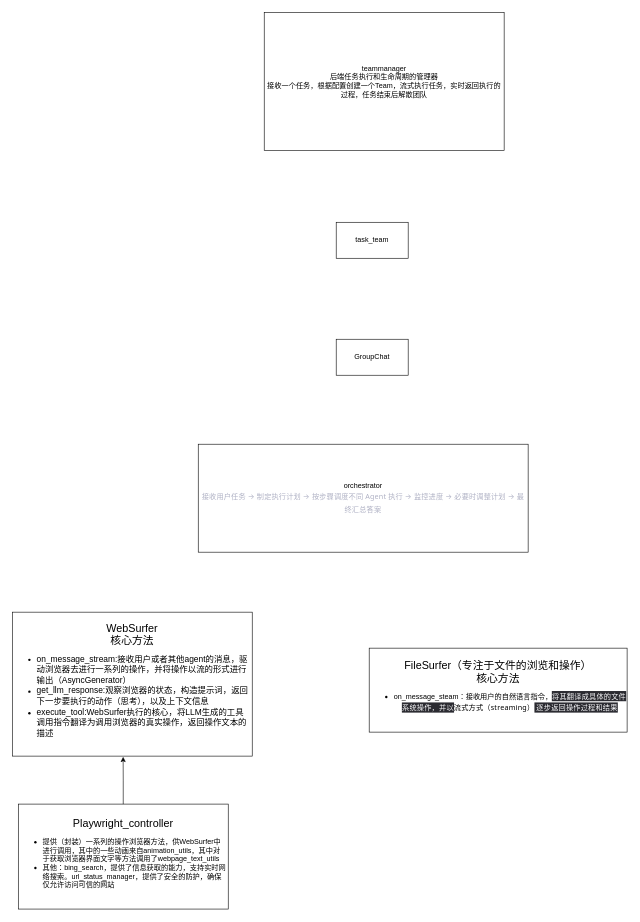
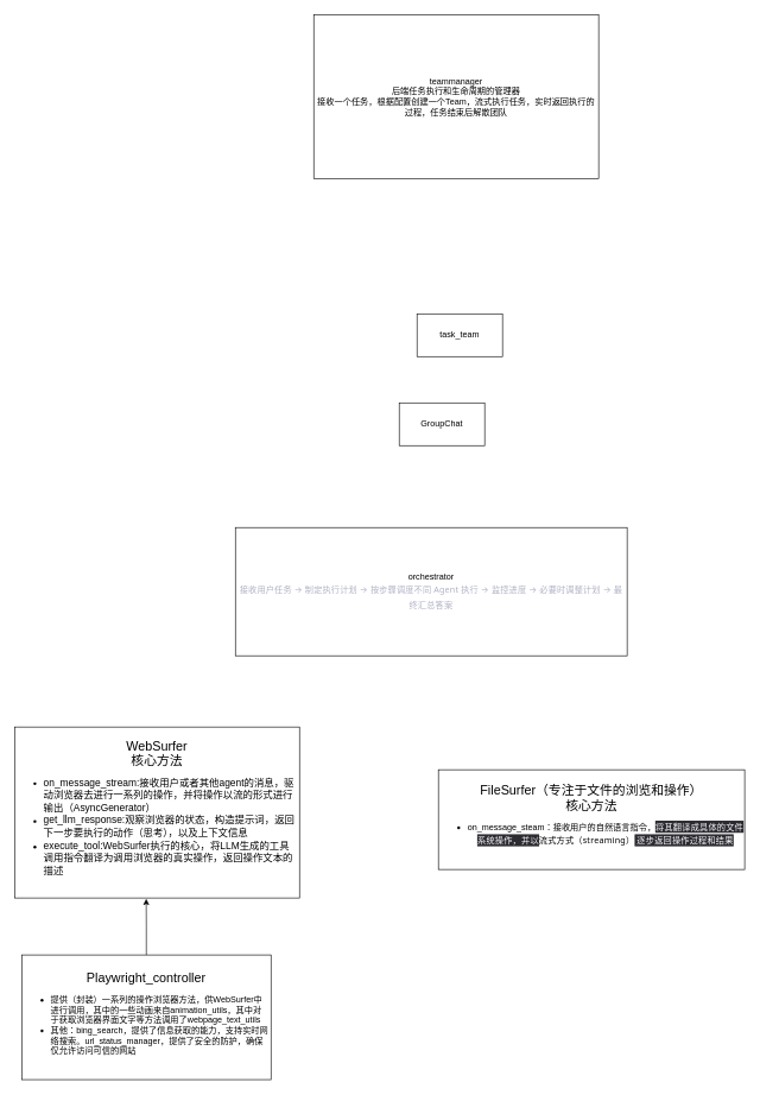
  <mxCell id="0" />
  <mxCell id="1" parent="0" />
  <mxCell id="2" value="&lt;font style=&quot;font-size: 18px;&quot;&gt;WebSurfer&lt;/font&gt;&lt;div style=&quot;line-height: 140%;&quot;&gt;&lt;font style=&quot;font-size: 18px;&quot;&gt;&lt;font style=&quot;&quot;&gt;核心方法&lt;/font&gt;&lt;br&gt;&lt;/font&gt;&lt;div style=&quot;text-align: left;&quot;&gt;&lt;ul&gt;&lt;li&gt;&lt;span style=&quot;background-color: transparent; color: light-dark(rgb(0, 0, 0), rgb(255, 255, 255));&quot;&gt;&lt;font style=&quot;font-size: 14px;&quot;&gt;on_message_stream:接收用户或者其他agent的消息，驱动浏览器去进行一系列的操作，并将操作以流的形式进行输出（AsyncGenerator）&lt;/font&gt;&lt;/span&gt;&lt;/li&gt;&lt;li&gt;&lt;span style=&quot;background-color: transparent; color: light-dark(rgb(0, 0, 0), rgb(255, 255, 255));&quot;&gt;&lt;font style=&quot;font-size: 14px;&quot;&gt;get_llm_response:观察浏览器的状态，构造提示词，返回下一步要执行的动作（思考），以及上下文信息&lt;/font&gt;&lt;/span&gt;&lt;/li&gt;&lt;li&gt;&lt;font style=&quot;font-size: 14px;&quot;&gt;execute_tool:WebSurfer执行的核心，将LLM生成的工具调用指令翻译为调用浏览器的真实操作，返回操作文本的描述&lt;/font&gt;&lt;/li&gt;&lt;/ul&gt;&lt;/div&gt;&lt;/div&gt;" style="rounded=0;whiteSpace=wrap;html=1;" vertex="1" parent="1"><mxGeometry x="20" y="1020" width="400" height="240" as="geometry" /></mxCell>
  <mxCell id="3" value="&lt;font style=&quot;font-size: 18px;&quot;&gt;FileSurfer（专注于文件的浏览和操作）&lt;/font&gt;&lt;div&gt;&lt;font style=&quot;font-size: 18px;&quot;&gt;核心方法&lt;/font&gt;&lt;/div&gt;&lt;div&gt;&lt;ul&gt;&lt;li&gt;on_message_steam：接收用户的自然语言指令，&lt;font&gt;&lt;span style=&quot;white-space-collapse: preserve-breaks; caret-color: rgb(250, 250, 252); color: rgb(250, 250, 252); font-family: system-ui, ui-sans-serif, -apple-system, BlinkMacSystemFont, sans-serif, Inter, NotoSansHans; letter-spacing: 0.32px; text-align: start; background-color: rgb(43, 43, 49);&quot;&gt;将其翻译成具体的文件系统操作，并以&lt;/span&gt;&lt;span style=&quot;background-color: transparent; color: var(--tw-prose-bold); font-weight: var(--font-weight-medium); white-space-collapse: preserve-breaks; --tw-border-spacing-x: 0; --tw-border-spacing-y: 0; --tw-translate-x: 0; --tw-translate-y: 0; --tw-rotate: 0; --tw-skew-x: 0; --tw-skew-y: 0; --tw-scale-x: 1; --tw-scale-y: 1; --tw-pan-x: ; --tw-pan-y: ; --tw-pinch-zoom: ; --tw-scroll-snap-strictness: proximity; --tw-gradient-from-position: ; --tw-gradient-via-position: ; --tw-gradient-to-position: ; --tw-ordinal: ; --tw-slashed-zero: ; --tw-numeric-figure: ; --tw-numeric-spacing: ; --tw-numeric-fraction: ; --tw-ring-inset: ; --tw-ring-offset-width: 0px; --tw-ring-offset-color: #fff; --tw-ring-color: rgb(59 130 246 / .5); --tw-ring-offset-shadow: 0 0 #0000; --tw-ring-shadow: 0 0 #0000; --tw-shadow: 0 0 #0000; --tw-shadow-colored: 0 0 #0000; --tw-blur: ; --tw-brightness: ; --tw-contrast: ; --tw-grayscale: ; --tw-hue-rotate: ; --tw-invert: ; --tw-saturate: ; --tw-sepia: ; --tw-drop-shadow: ; --tw-backdrop-blur: ; --tw-backdrop-brightness: ; --tw-backdrop-contrast: ; --tw-backdrop-grayscale: ; --tw-backdrop-hue-rotate: ; --tw-backdrop-invert: ; --tw-backdrop-opacity: ; --tw-backdrop-saturate: ; --tw-backdrop-sepia: ; --tw-contain-size: ; --tw-contain-layout: ; --tw-contain-paint: ; --tw-contain-style: ; box-sizing: border-box; border-width: 0px; border-style: solid; border-color: rgb(227, 227, 227); margin: 12px 0px; line-height: 1.75; letter-spacing: 0.32px; font-family: system-ui, ui-sans-serif, -apple-system, BlinkMacSystemFont, sans-serif, Inter, NotoSansHans; text-align: start;&quot;&gt;流式方式（streaming）&lt;/span&gt;&lt;span style=&quot;white-space-collapse: preserve-breaks; caret-color: rgb(250, 250, 252); color: rgb(250, 250, 252); font-family: system-ui, ui-sans-serif, -apple-system, BlinkMacSystemFont, sans-serif, Inter, NotoSansHans; letter-spacing: 0.32px; text-align: start; background-color: rgb(43, 43, 49);&quot;&gt; 逐步返回操作过程和结果&lt;/span&gt;&lt;/font&gt;&lt;/li&gt;&lt;/ul&gt;&lt;/div&gt;" style="rounded=0;whiteSpace=wrap;html=1;" vertex="1" parent="1"><mxGeometry x="615" y="1080" width="430" height="140" as="geometry" /></mxCell>
  <mxCell id="4" value="&lt;font style=&quot;font-size: 18px;&quot;&gt;Playwright_controller&lt;/font&gt;&lt;div style=&quot;text-align: left;&quot;&gt;&lt;ul&gt;&lt;li&gt;提供（封装）一系列的操作浏览器方法，供WebSurfer中进行调用，其中的一些动画来自animation_utils，其中对于获取浏览器界面文字等方法调用了webpage_text_utils&lt;/li&gt;&lt;li&gt;其他：bing_search，提供了信息获取的能力，支持实时网络搜索。url_status_manager，提供了安全的防护，确保仅允许访问可信的网站&lt;/li&gt;&lt;/ul&gt;&lt;/div&gt;" style="rounded=0;whiteSpace=wrap;html=1;" vertex="1" parent="1"><mxGeometry x="30" y="1340" width="350" height="175" as="geometry" /></mxCell>
  <mxCell id="5" value="teammanager&lt;div&gt;后端任务执行和生命周期的管理器&lt;/div&gt;&lt;div&gt;接收一个任务，根据配置创建一个Team，流式执行任务，实时返回执行的过程，任务结束后解散团队&lt;/div&gt;" style="rounded=0;whiteSpace=wrap;html=1;" vertex="1" parent="1"><mxGeometry x="440" y="20" width="400" height="230" as="geometry" /></mxCell>
  <mxCell id="6" style="edgeStyle=orthogonalEdgeStyle;rounded=0;orthogonalLoop=1;jettySize=auto;html=1;entryX=0.462;entryY=1.005;entryDx=0;entryDy=0;entryPerimeter=0;" edge="1" parent="1" source="4" target="2"><mxGeometry relative="1" as="geometry" /></mxCell>
  <mxCell id="7" value="&lt;font&gt;orchestrator&lt;br&gt;&lt;span style=&quot;--tw-border-spacing-x: 0; --tw-border-spacing-y: 0; --tw-translate-x: 0; --tw-translate-y: 0; --tw-rotate: 0; --tw-skew-x: 0; --tw-skew-y: 0; --tw-scale-x: 1; --tw-scale-y: 1; --tw-pan-x: ; --tw-pan-y: ; --tw-pinch-zoom: ; --tw-scroll-snap-strictness: proximity; --tw-gradient-from-position: ; --tw-gradient-via-position: ; --tw-gradient-to-position: ; --tw-ordinal: ; --tw-slashed-zero: ; --tw-numeric-figure: ; --tw-numeric-spacing: ; --tw-numeric-fraction: ; --tw-ring-inset: ; --tw-ring-offset-width: 0px; --tw-ring-offset-color: #fff; --tw-ring-color: rgb(59 130 246 / .5); --tw-ring-offset-shadow: 0 0 #0000; --tw-ring-shadow: 0 0 #0000; --tw-shadow: 0 0 #0000; --tw-shadow-colored: 0 0 #0000; --tw-blur: ; --tw-brightness: ; --tw-contrast: ; --tw-grayscale: ; --tw-hue-rotate: ; --tw-invert: ; --tw-saturate: ; --tw-sepia: ; --tw-drop-shadow: ; --tw-backdrop-blur: ; --tw-backdrop-brightness: ; --tw-backdrop-contrast: ; --tw-backdrop-grayscale: ; --tw-backdrop-hue-rotate: ; --tw-backdrop-invert: ; --tw-backdrop-opacity: ; --tw-backdrop-saturate: ; --tw-backdrop-sepia: ; --tw-contain-size: ; --tw-contain-layout: ; --tw-contain-paint: ; --tw-contain-style: ; box-sizing: border-box; border-width: 0px; border-style: solid; border-color: rgb(227, 227, 227); color: rgb(175, 177, 196); margin: 12px 0px; line-height: 1.75; letter-spacing: 0.02em; caret-color: rgb(175, 177, 196); font-family: system-ui, ui-sans-serif, -apple-system, BlinkMacSystemFont, sans-serif, Inter, NotoSansHans; text-align: start; white-space-collapse: preserve-breaks;&quot; data-spm-anchor-id=&quot;a2ty_o1.3.0.i60.45c2c9214bYVBa&quot;&gt;接收用户任务 → 制定执行计划 → 按步骤调度不同 Agent 执行 → 监控进度 → 必要时调整计划 → 最终汇总答案&lt;/span&gt;&lt;/font&gt;" style="rounded=0;whiteSpace=wrap;html=1;" vertex="1" parent="1"><mxGeometry x="330" y="740" width="550" height="180" as="geometry" /></mxCell>
- <mxCell id="8" value="task_team" style="rounded=0;whiteSpace=wrap;html=1;" vertex="1" parent="1"><mxGeometry x="560" y="370" width="120" height="60" as="geometry" /></mxCell>
+ <mxCell id="8" value="task_team" style="rounded=0;whiteSpace=wrap;html=1;" vertex="1" parent="1"><mxGeometry x="585" y="440" width="120" height="60" as="geometry" /></mxCell>
  <mxCell id="9" value="GroupChat" style="rounded=0;whiteSpace=wrap;html=1;" vertex="1" parent="1"><mxGeometry x="560" y="565" width="120" height="60" as="geometry" /></mxCell>
